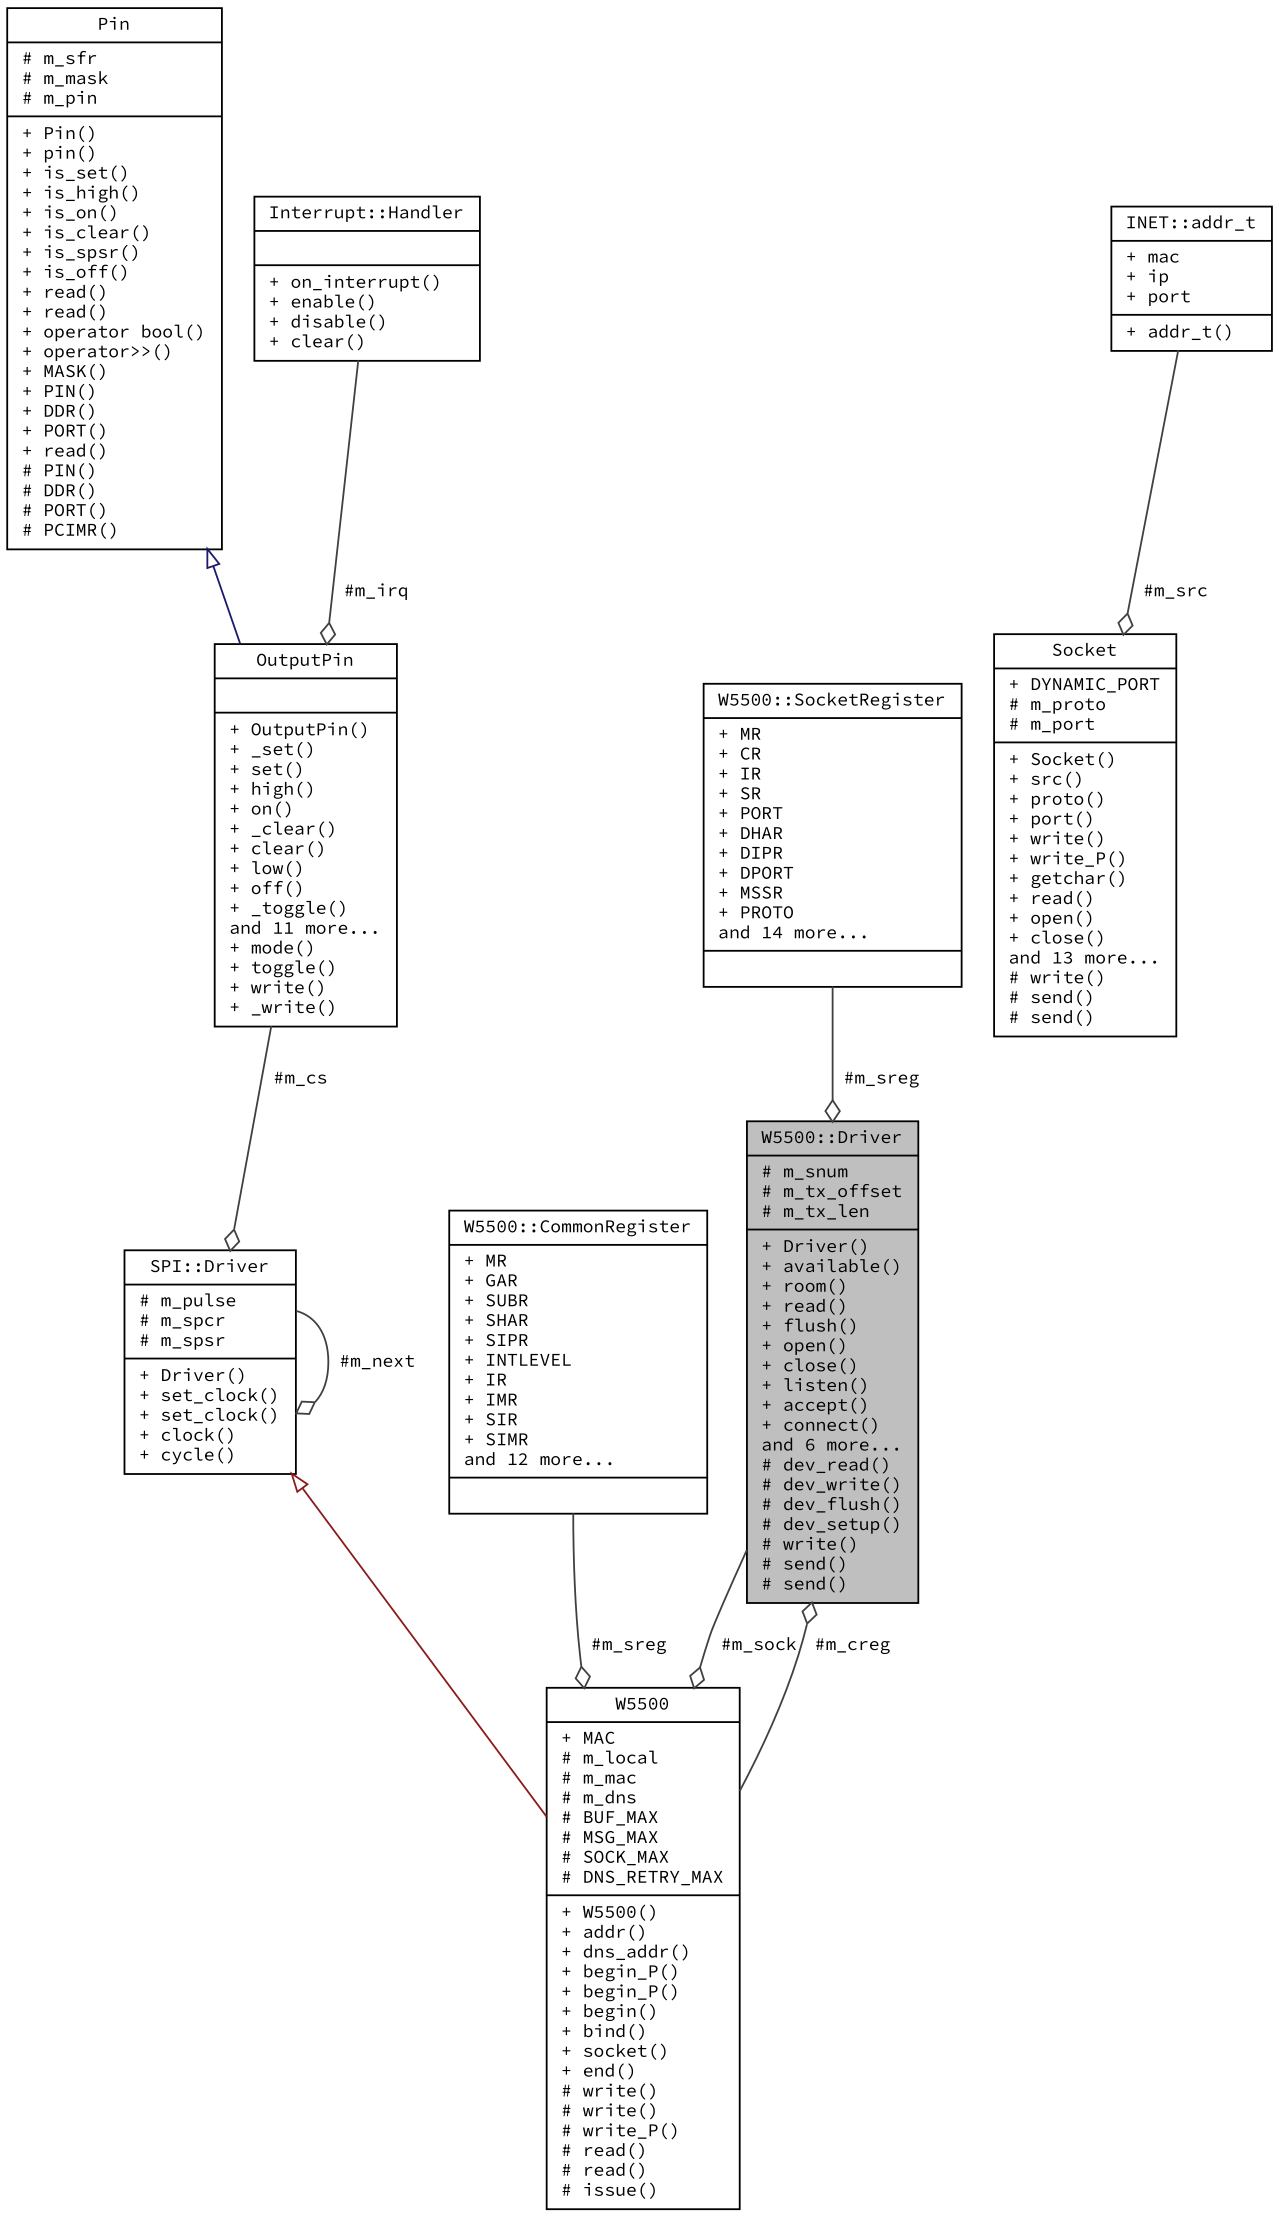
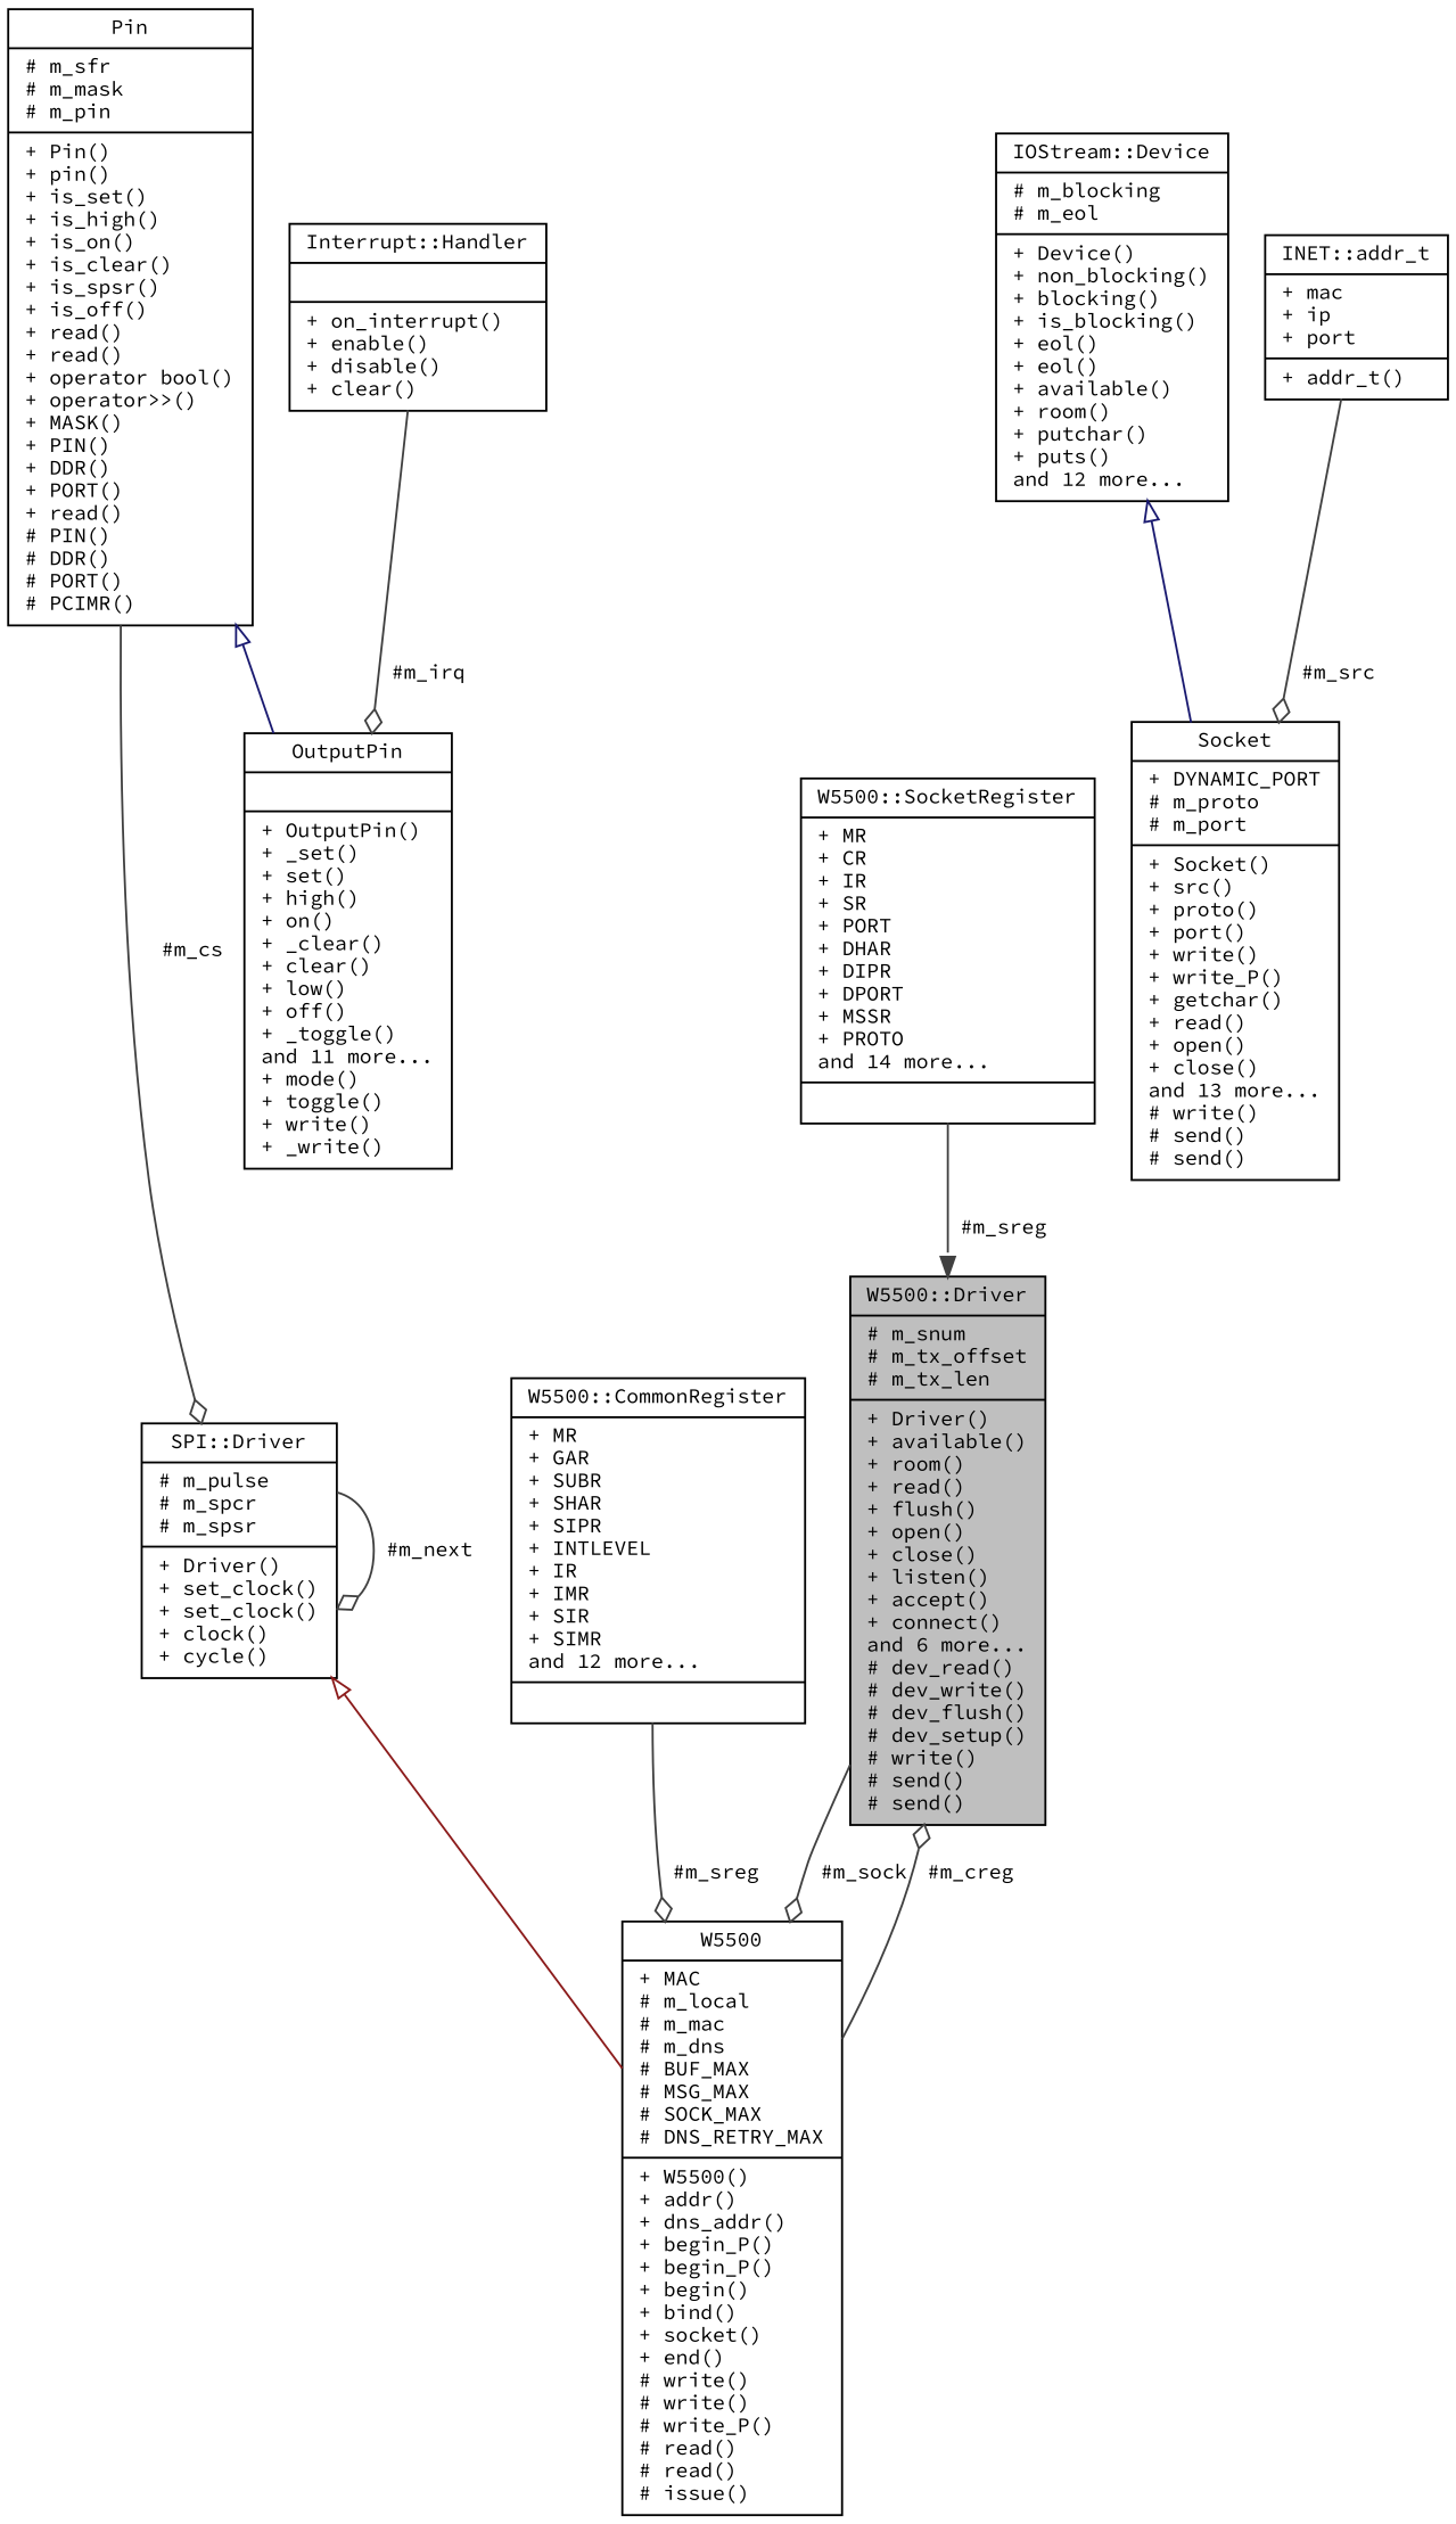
  digraph {
    fontname="Source Code Pro"
    node [color=black fillcolor=white fontname="Source Code Pro" fontsize=10 shape=record style=filled]
    edge [arrowhead=odiamond color=grey25 fontname="Source Code Pro" fontsize=10 labelfontname=Helvetica labelfontsize=10 style=solid]
    n1 [fillcolor=grey75 fontcolor=black height=0.2 label="{W5500::Driver\n|# m_snum\l# m_tx_offset\l# m_tx_len\l|+ Driver()\l+ available()\l+ room()\l+ read()\l+ flush()\l+ open()\l+ close()\l+ listen()\l+ accept()\l+ connect()\land 6 more...\l# dev_read()\l# dev_write()\l# dev_flush()\l# dev_setup()\l# write()\l# send()\l# send()\l}" width=0.4]
    n2 [height=0.2 label="{W5500\n|+ MAC\l# m_local\l# m_mac\l# m_dns\l# BUF_MAX\l# MSG_MAX\l# SOCK_MAX\l# DNS_RETRY_MAX\l|+ W5500()\l+ addr()\l+ dns_addr()\l+ begin_P()\l+ begin_P()\l+ begin()\l+ bind()\l+ socket()\l+ end()\l# write()\l# write()\l# write_P()\l# read()\l# read()\l# issue()\l}" width=0.4]
    n3 [height=0.2 label="{Socket\n|+ DYNAMIC_PORT\l# m_proto\l# m_port\l|+ Socket()\l+ src()\l+ proto()\l+ port()\l+ write()\l+ write_P()\l+ getchar()\l+ read()\l+ open()\l+ close()\land 13 more...\l# write()\l# send()\l# send()\l}" width=0.4]
+   n4 [height=0.2 label="{IOStream::Device\n|# m_blocking\l# m_eol\l|+ Device()\l+ non_blocking()\l+ blocking()\l+ is_blocking()\l+ eol()\l+ eol()\l+ available()\l+ room()\l+ putchar()\l+ puts()\land 12 more...\l}" width=0.4]
    n5 [height=0.2 label="{INET::addr_t\n|+ mac\l+ ip\l+ port\l|+ addr_t()\l}" width=0.4]
    n6 [height=0.2 label="{SPI::Driver\n|# m_pulse\l# m_spcr\l# m_spsr\l|+ Driver()\l+ set_clock()\l+ set_clock()\l+ clock()\l+ cycle()\l}" width=0.4]
    n7 [height=0.2 label="{OutputPin\n||+ OutputPin()\l+ _set()\l+ set()\l+ high()\l+ on()\l+ _clear()\l+ clear()\l+ low()\l+ off()\l+ _toggle()\land 11 more...\l+ mode()\l+ toggle()\l+ write()\l+ _write()\l}" width=0.4]
    n8 [height=0.2 label="{Pin\n|# m_sfr\l# m_mask\l# m_pin\l|+ Pin()\l+ pin()\l+ is_set()\l+ is_high()\l+ is_on()\l+ is_clear()\l+ is_spsr()\l+ is_off()\l+ read()\l+ read()\l+ operator bool()\l+ operator\>\>()\l+ MASK()\l+ PIN()\l+ DDR()\l+ PORT()\l+ read()\l# PIN()\l# DDR()\l# PORT()\l# PCIMR()\l}" width=0.4]
    n9 [height=0.2 label="{Interrupt::Handler\n||+ on_interrupt()\l+ enable()\l+ disable()\l+ clear()\l}" width=0.4]
    n10 [height=0.2 label="{W5500::CommonRegister\n|+ MR\l+ GAR\l+ SUBR\l+ SHAR\l+ SIPR\l+ INTLEVEL\l+ IR\l+ IMR\l+ SIR\l+ SIMR\land 12 more...\l|}" width=0.4]
    n11 [height=0.2 label="{W5500::SocketRegister\n|+ MR\l+ CR\l+ IR\l+ SR\l+ PORT\l+ DHAR\l+ DIPR\l+ DPORT\l+ MSSR\l+ PROTO\land 14 more...\l|}" width=0.4]
    n1 -> n2 [label=" #m_sock"]
    n2 -> n1 [label=" #m_creg"]
+   n4 -> n3 [arrowtail=onormal color=midnightblue dir=back arrowhead=""]
    n5 -> n3 [label=" #m_src"]
    n6 -> n2 [arrowtail=onormal color=firebrick4 dir=back arrowhead=""]
    n6 -> n6 [label=" #m_next"]
-   n7 -> n6 [label=" #m_cs"]
+   n8 -> n6 [label=" #m_cs"]
    n8 -> n7 [arrowtail=onormal color=midnightblue dir=back arrowhead=""]
    n9 -> n7 [label=" #m_irq"]
    n10 -> n2 [label=" #m_sreg"]
-   n11 -> n1 [label=" #m_sreg"]
+   n11 -> n1 [arrowhead=normal label=" #m_sreg"]
  }
